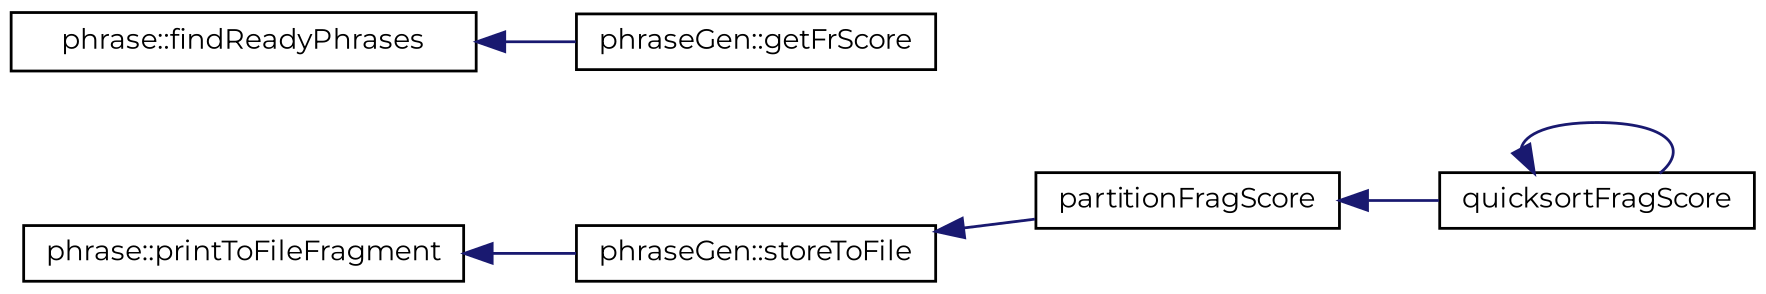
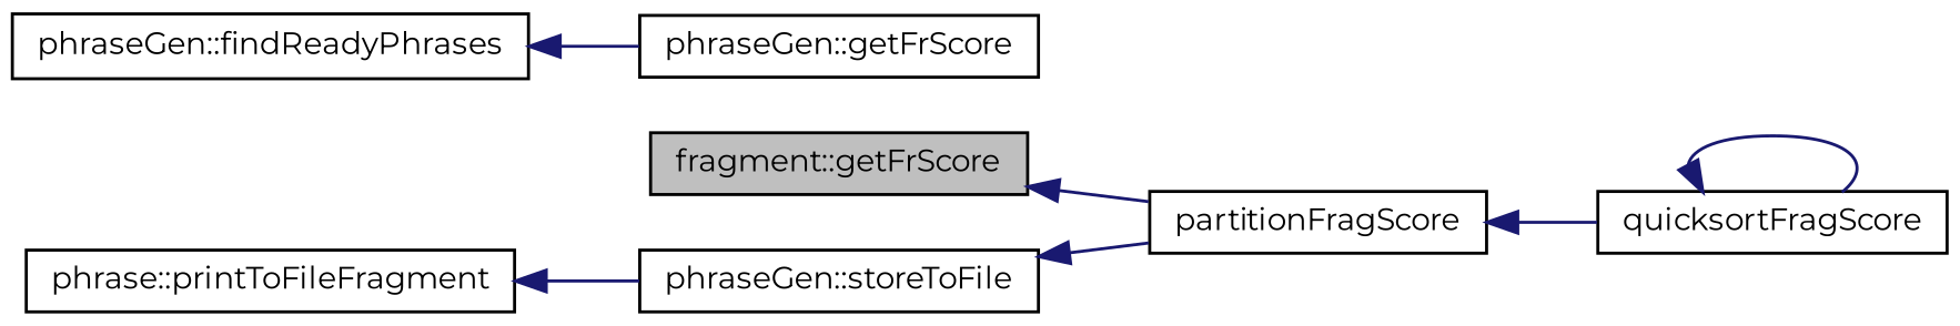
  digraph {
    fontname=Montserrat
    rankdir=LR
    node [color=black fillcolor=white fontname=Montserrat fontsize=10 shape=record style=filled]
    edge [color=midnightblue dir=back fontname=Montserrat fontsize=10 labelfontname=Helvetica labelfontsize=10 style=solid]
+   n1 [fillcolor=grey75 fontcolor=black height=0.2 label="fragment::getFrScore" width=0.4]
    n2 [height=0.2 label=partitionFragScore width=0.4]
    n3 [height=0.2 label=quicksortFragScore width=0.4]
    n4 [height=0.2 label="phrase::printToFileFragment" width=0.4]
    n5 [height=0.2 label="phraseGen::storeToFile" width=0.4]
-   n6 [height=0.2 label="phrase::findReadyPhrases" width=0.4]
+   n6 [height=0.2 label="phraseGen::findReadyPhrases" width=0.4]
    n7 [height=0.2 label="phraseGen::getFrScore" width=0.4]
+   n1 -> n2
    n2 -> n3
    n3 -> n3
    n4 -> n5
    n5 -> n2
    n6 -> n7
  }
